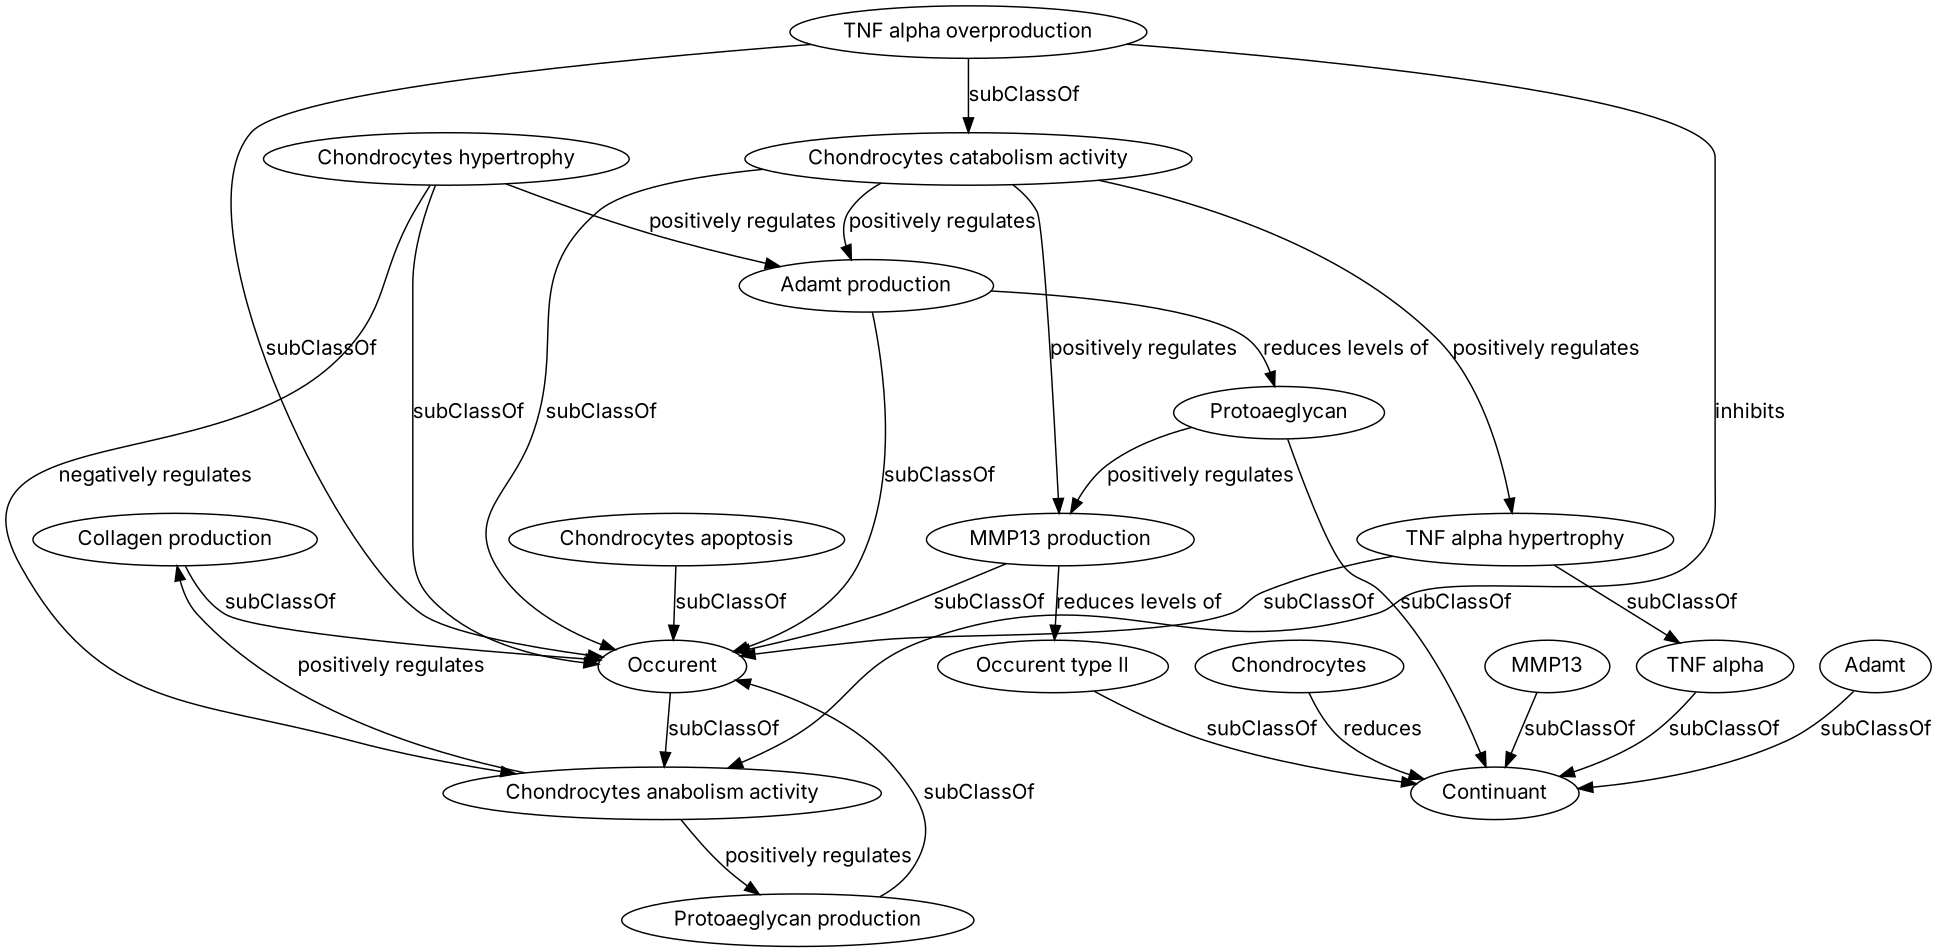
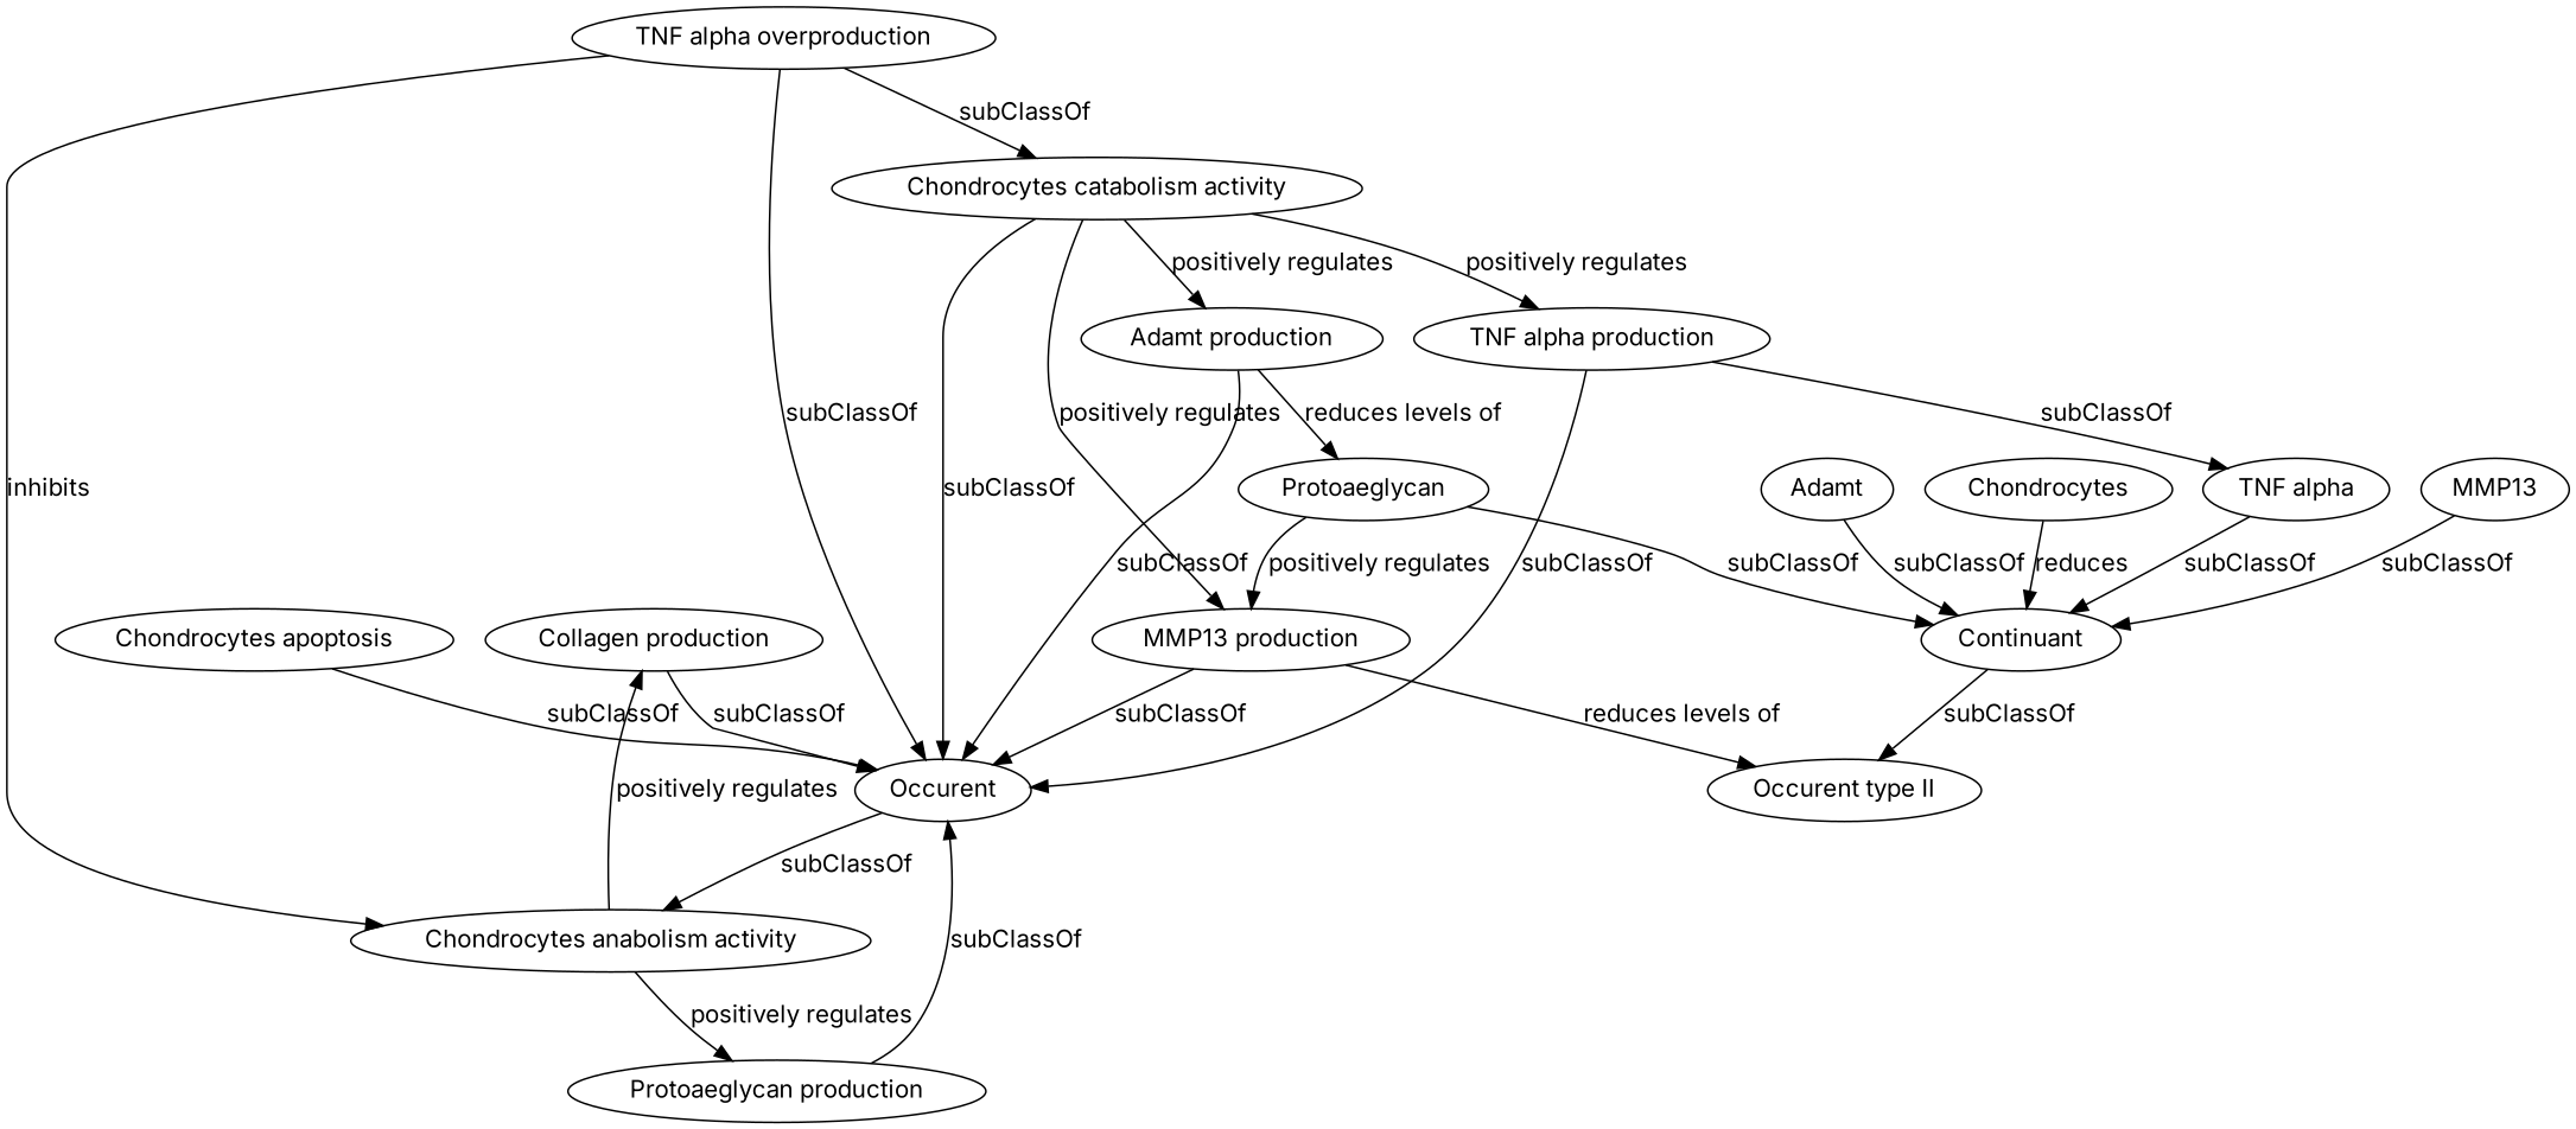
  digraph {
    fontname=Inter
    node [fontname=Inter]
    edge [fontname=Inter]
    n1 [label="Collagen production"]
    n2 [label=Occurent]
    n3 [label="Chondrocytes anabolism activity"]
    n4 [label="Adamt production"]
    n5 [label=Protoaeglycan]
    n6 [label="MMP13 production"]
    n7 [label=Continuant]
    n8 [label="Occurent type II"]
    n9 [label=MMP13]
    n10 [label="Chondrocytes catabolism activity"]
-   n11 [label="TNF alpha hypertrophy"]
+   n11 [label="TNF alpha production"]
    n12 [label="TNF alpha"]
    n13 [label="Protoaeglycan production"]
    n14 [label=Adamt]
    n15 [label=Chondrocytes]
-   n16 [label="Chondrocytes hypertrophy"]
    n17 [label="TNF alpha overproduction"]
    n18 [label="Chondrocytes apoptosis"]
    n1 -> n2 [label=subClassOf]
    n2 -> n3 [label=subClassOf]
    n3 -> n1 [label="positively regulates"]
    n3 -> n13 [label="positively regulates"]
    n4 -> n2 [label=subClassOf]
    n4 -> n5 [label="reduces levels of"]
    n5 -> n6 [label="positively regulates"]
    n5 -> n7 [label=subClassOf]
    n6 -> n2 [label=subClassOf]
    n6 -> n8 [label="reduces levels of"]
-   n8 -> n7 [label=subClassOf]
+   n7 -> n8 [label=subClassOf]
    n9 -> n7 [label=subClassOf]
    n10 -> n2 [label=subClassOf]
    n10 -> n4 [label="positively regulates"]
    n10 -> n6 [label="positively regulates"]
    n10 -> n11 [label="positively regulates"]
    n11 -> n2 [label=subClassOf]
    n11 -> n12 [label=subClassOf]
    n12 -> n7 [label=subClassOf]
    n13 -> n2 [label=subClassOf]
    n14 -> n7 [label=subClassOf]
    n15 -> n7 [label=reduces]
-   n16 -> n2 [label=subClassOf]
-   n16 -> n3 [label="negatively regulates"]
-   n16 -> n4 [label="positively regulates"]
    n17 -> n2 [label=subClassOf]
    n17 -> n3 [label=inhibits]
    n17 -> n10 [label=subClassOf]
    n18 -> n2 [label=subClassOf]
  }
